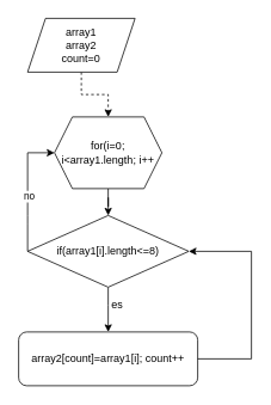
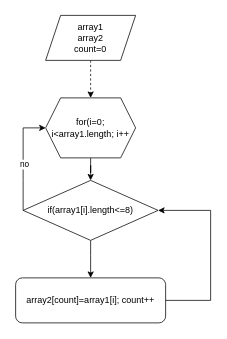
  <mxCell id="0" />
  <mxCell id="1" parent="0" />
  <mxCell id="2" value="" style="edgeStyle=orthogonalEdgeStyle;rounded=0;orthogonalLoop=1;jettySize=auto;html=1;dashed=1;" edge="1" parent="1" source="3" target="5"><mxGeometry relative="1" as="geometry" /></mxCell>
- <mxCell id="3" value="array1&lt;br&gt;array2&lt;br&gt;count=0" style="shape=parallelogram;perimeter=parallelogramPerimeter;whiteSpace=wrap;html=1;fixedSize=1;" parent="1" vertex="1"><mxGeometry x="30" y="20" width="120" height="60" as="geometry" /></mxCell>
+ <mxCell id="3" value="array1&lt;br&gt;array2&lt;br&gt;count=0" style="shape=parallelogram;perimeter=parallelogramPerimeter;whiteSpace=wrap;html=1;fixedSize=1;" parent="1" vertex="1"><mxGeometry x="60" y="20" width="120" height="60" as="geometry" /></mxCell>
  <mxCell id="4" value="" style="edgeStyle=orthogonalEdgeStyle;rounded=0;orthogonalLoop=1;jettySize=auto;html=1;" edge="1" parent="1" source="5" target="7"><mxGeometry relative="1" as="geometry" /></mxCell>
  <mxCell id="5" value="for(i=0; i&amp;lt;array1.length; i++" style="shape=hexagon;perimeter=hexagonPerimeter2;whiteSpace=wrap;html=1;fixedSize=1;" vertex="1" parent="1"><mxGeometry x="60" y="130" width="120" height="80" as="geometry" /></mxCell>
  <mxCell id="6" value="" style="edgeStyle=orthogonalEdgeStyle;rounded=0;orthogonalLoop=1;jettySize=auto;html=1;" edge="1" parent="1" source="7" target="8"><mxGeometry relative="1" as="geometry"><Array as="points"><mxPoint x="120" y="340" /><mxPoint x="120" y="340" /></Array></mxGeometry></mxCell>
  <mxCell id="7" value="if(array1[i].length&amp;lt;=8)" style="rhombus;whiteSpace=wrap;html=1;" vertex="1" parent="1"><mxGeometry x="30" y="240" width="180" height="80" as="geometry" /></mxCell>
  <mxCell id="8" value="array2[count]=array1[i]; count++" style="rounded=1;whiteSpace=wrap;html=1;" vertex="1" parent="1"><mxGeometry x="20" y="370" width="200" height="60" as="geometry" /></mxCell>
  <mxCell id="9" value="" style="endArrow=classic;html=1;rounded=0;entryX=0;entryY=0.5;entryDx=0;entryDy=0;" edge="1" parent="1" target="5"><mxGeometry width="50" height="50" relative="1" as="geometry"><mxPoint x="30" y="280" as="sourcePoint" /><mxPoint x="30" y="130" as="targetPoint" /><Array as="points"><mxPoint x="30" y="250" /><mxPoint x="30" y="240" /><mxPoint x="30" y="170" /></Array></mxGeometry></mxCell>
  <mxCell id="10" value="no" style="edgeLabel;html=1;align=center;verticalAlign=middle;resizable=0;points=[];" vertex="1" connectable="0" parent="9"><mxGeometry x="-0.114" y="-1" relative="1" as="geometry"><mxPoint as="offset" /></mxGeometry></mxCell>
- <mxCell id="11" value="es" style="text;html=1;align=center;verticalAlign=middle;resizable=0;points=[];autosize=1;strokeColor=none;fillColor=none;" vertex="1" parent="1"><mxGeometry x="110" y="325" width="40" height="30" as="geometry" /></mxCell>
  <mxCell id="12" value="" style="endArrow=classic;html=1;rounded=0;entryX=1;entryY=0.5;entryDx=0;entryDy=0;" edge="1" parent="1" target="7"><mxGeometry width="50" height="50" relative="1" as="geometry"><mxPoint x="220" y="400" as="sourcePoint" /><mxPoint x="280" y="230" as="targetPoint" /><Array as="points"><mxPoint x="280" y="400" /><mxPoint x="280" y="280" /></Array></mxGeometry></mxCell>
